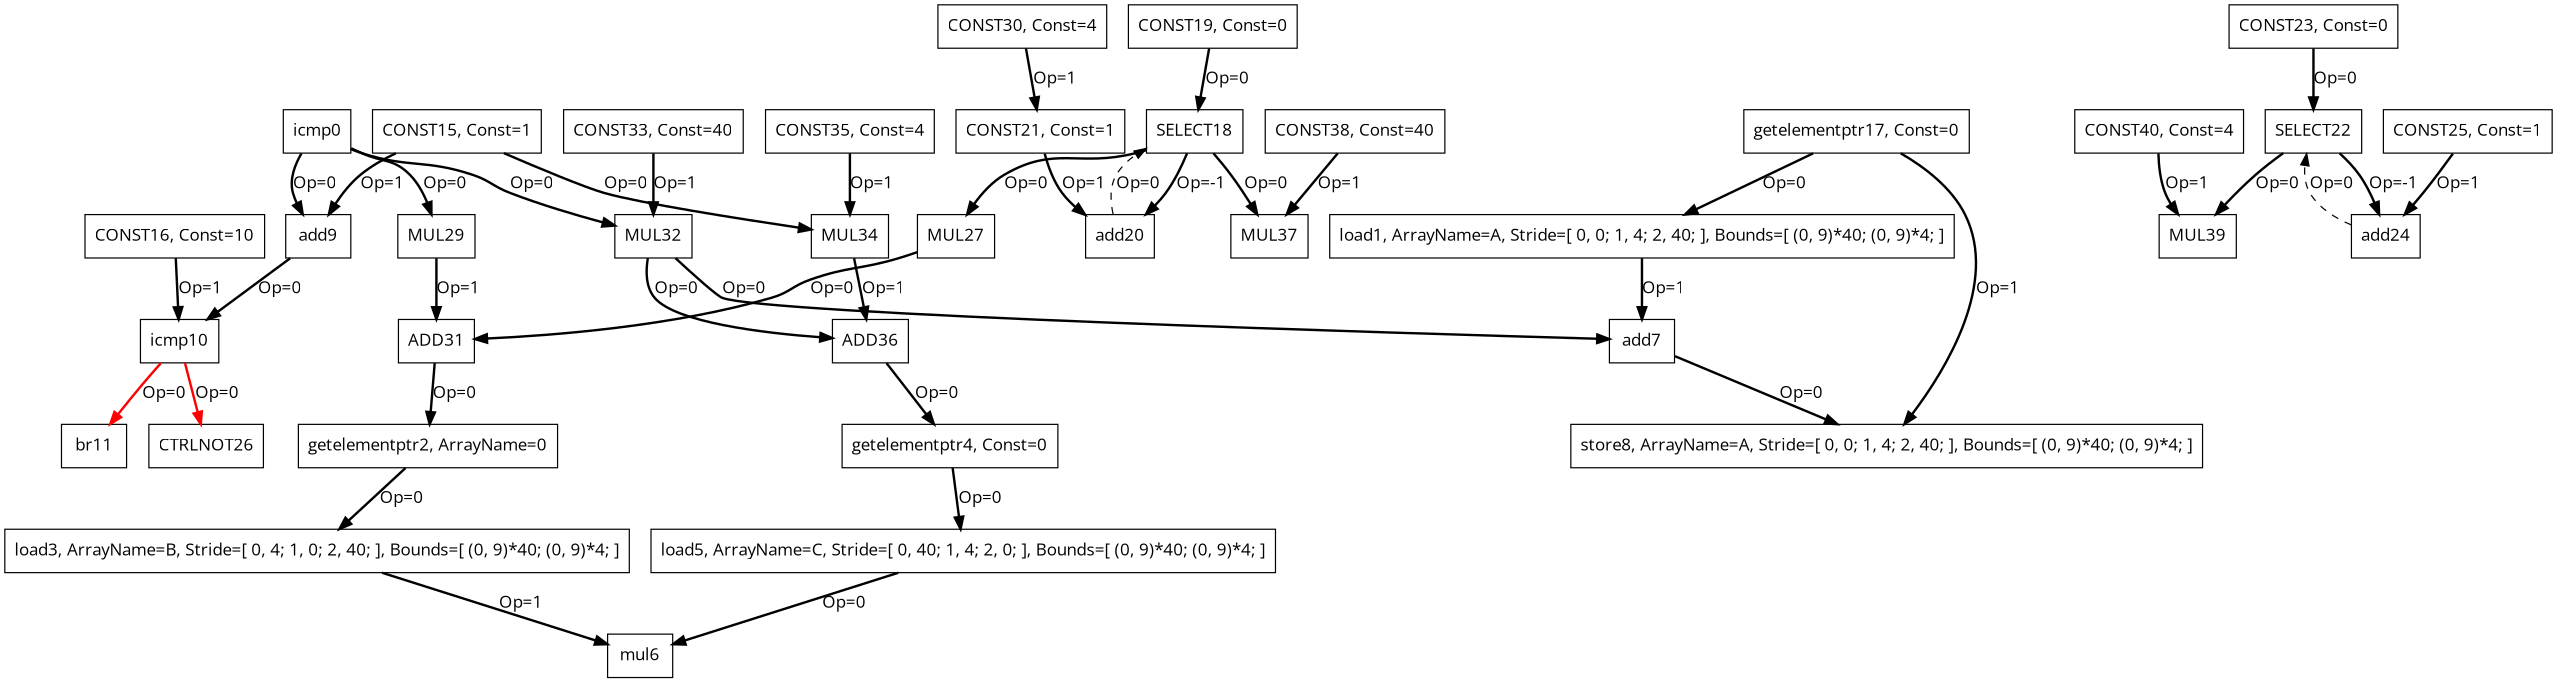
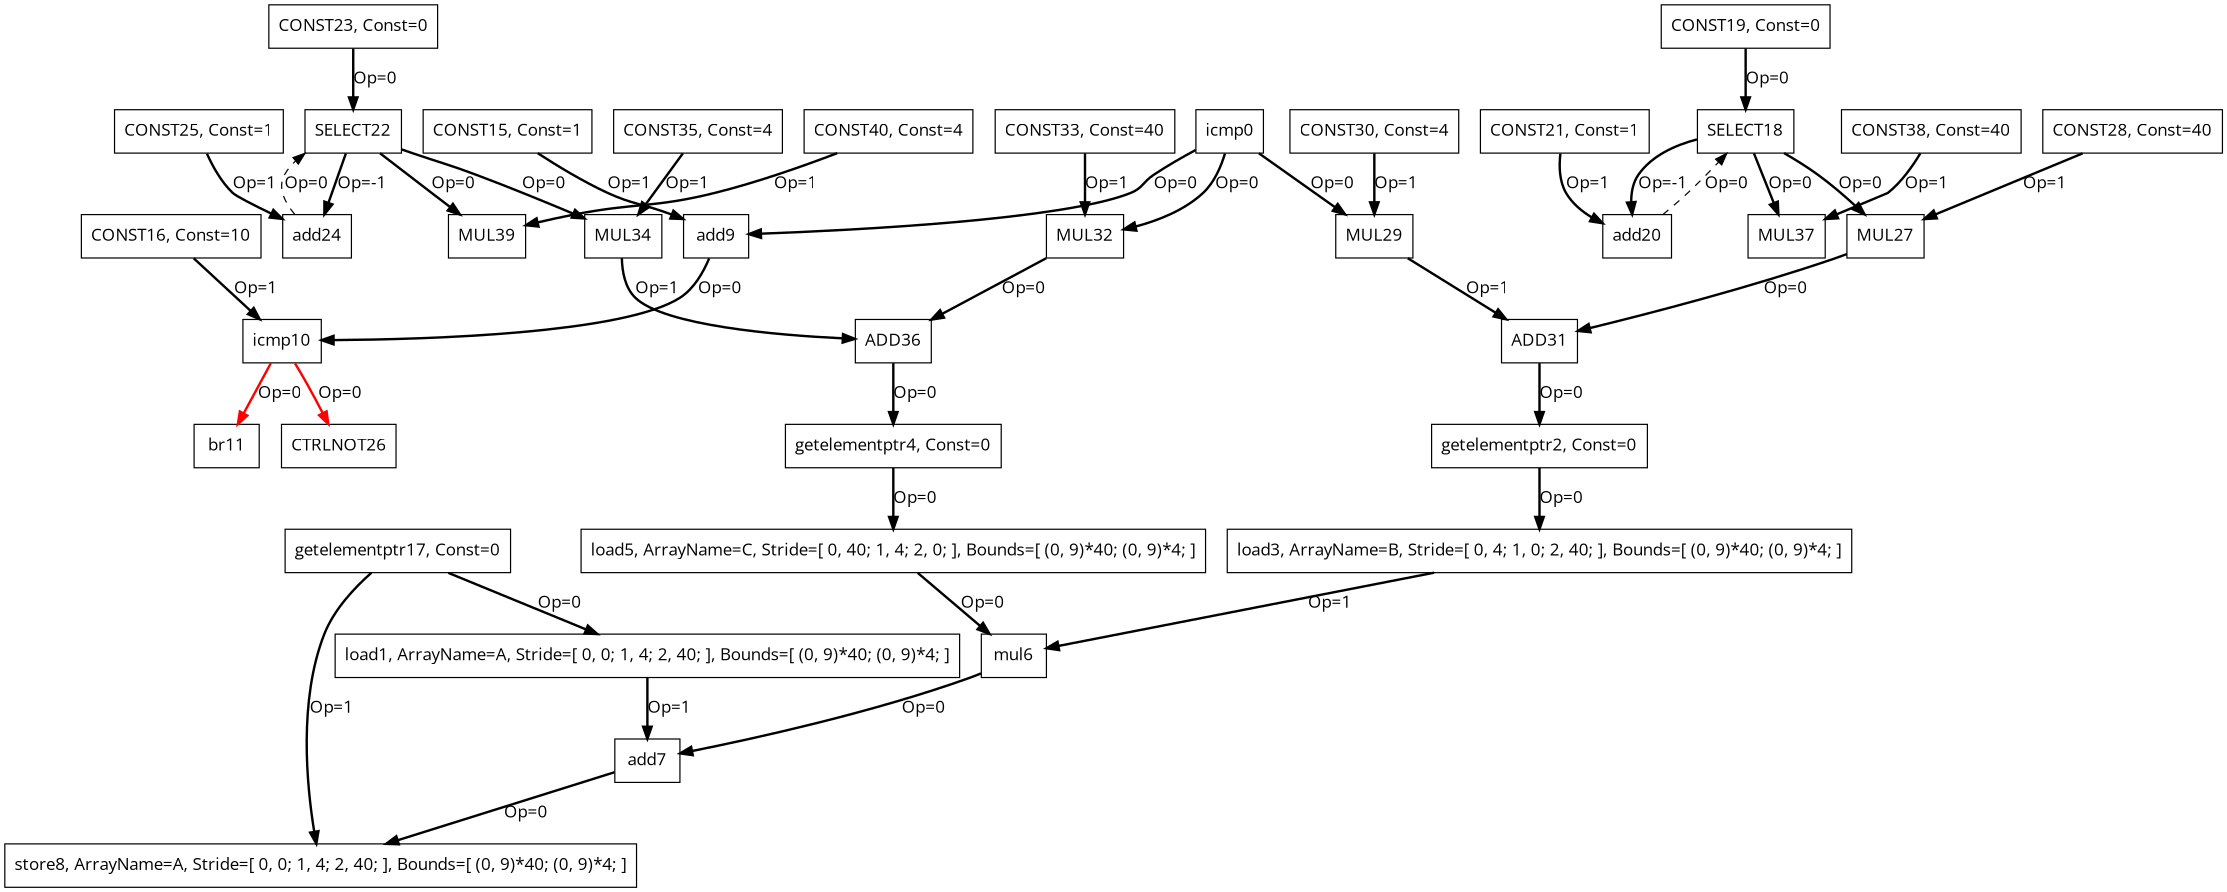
  digraph {
    fontname="Open Sans"
    node [color=black fontname="Open Sans" shape=box]
    edge [color=black fontname="Open Sans" style=bold]
    n1 [label=icmp0]
    n2 [label=add9]
    n3 [label=MUL29]
    n4 [label=MUL32]
    n5 [label=icmp10]
    n6 [label=ADD31]
    n7 [label=ADD36]
    n8 [label="load1, ArrayName=A, Stride=[ 0, 0; 1, 4; 2, 40; ], Bounds=[ (0, 9)*40; (0, 9)*4; ]"]
    n9 [label=add7]
    n10 [label="store8, ArrayName=A, Stride=[ 0, 0; 1, 4; 2, 40; ], Bounds=[ (0, 9)*40; (0, 9)*4; ]"]
-   n11 [label="getelementptr2, ArrayName=0"]
+   n11 [label="getelementptr2, Const=0"]
    n12 [label="load3, ArrayName=B, Stride=[ 0, 4; 1, 0; 2, 40; ], Bounds=[ (0, 9)*40; (0, 9)*4; ]"]
    n13 [label=mul6]
    n14 [label="getelementptr4, Const=0"]
    n15 [label="load5, ArrayName=C, Stride=[ 0, 40; 1, 4; 2, 0; ], Bounds=[ (0, 9)*40; (0, 9)*4; ]"]
    n16 [label=br11]
    n17 [label=CTRLNOT26]
    n18 [label="CONST15, Const=1"]
    n19 [label="CONST16, Const=10"]
    n20 [label="getelementptr17, Const=0"]
    n21 [label=SELECT18]
    n22 [label=add20]
    n23 [label=MUL27]
    n24 [label=MUL37]
    n25 [label="CONST19, Const=0"]
    n26 [label="CONST21, Const=1"]
    n27 [label=SELECT22]
    n28 [label=add24]
    n29 [label=MUL34]
    n30 [label=MUL39]
    n31 [label="CONST23, Const=0"]
    n32 [label="CONST25, Const=1"]
+   n33 [label="CONST28, Const=40"]
    n34 [label="CONST30, Const=4"]
    n35 [label="CONST33, Const=40"]
    n36 [label="CONST35, Const=4"]
    n37 [label="CONST38, Const=40"]
    n38 [label="CONST40, Const=4"]
    n1 -> n2 [label="Op=0"]
    n1 -> n3 [label="Op=0"]
    n1 -> n4 [label="Op=0"]
    n2 -> n5 [label="Op=0"]
    n3 -> n6 [label="Op=1"]
    n4 -> n7 [label="Op=0"]
    n5 -> n16 [color=red label="Op=0"]
    n5 -> n17 [color=red label="Op=0"]
    n6 -> n11 [label="Op=0"]
    n7 -> n14 [label="Op=0"]
    n8 -> n9 [label="Op=1"]
    n9 -> n10 [label="Op=0"]
    n11 -> n12 [label="Op=0"]
    n12 -> n13 [label="Op=1"]
-   n4 -> n9 [label="Op=0"]
+   n13 -> n9 [label="Op=0"]
    n14 -> n15 [label="Op=0"]
    n15 -> n13 [label="Op=0"]
    n18 -> n2 [label="Op=1"]
    n19 -> n5 [label="Op=1"]
    n20 -> n8 [label="Op=0"]
    n20 -> n10 [label="Op=1"]
    n21 -> n22 [label="Op=-1"]
    n21 -> n23 [label="Op=0"]
    n21 -> n24 [label="Op=0"]
    n22 -> n21 [label="Op=0" style=dashed]
    n23 -> n6 [label="Op=0"]
    n25 -> n21 [label="Op=0"]
    n26 -> n22 [label="Op=1"]
    n27 -> n28 [label="Op=-1"]
-   n18 -> n29 [label="Op=0"]
+   n27 -> n29 [label="Op=0"]
    n27 -> n30 [label="Op=0"]
    n28 -> n27 [label="Op=0" style=dashed]
    n29 -> n7 [label="Op=1"]
    n31 -> n27 [label="Op=0"]
    n32 -> n28 [label="Op=1"]
-   n34 -> n26 [label="Op=1"]
+   n33 -> n23 [label="Op=1"]
+   n34 -> n3 [label="Op=1"]
    n35 -> n4 [label="Op=1"]
    n36 -> n29 [label="Op=1"]
    n37 -> n24 [label="Op=1"]
    n38 -> n30 [label="Op=1"]
  }
